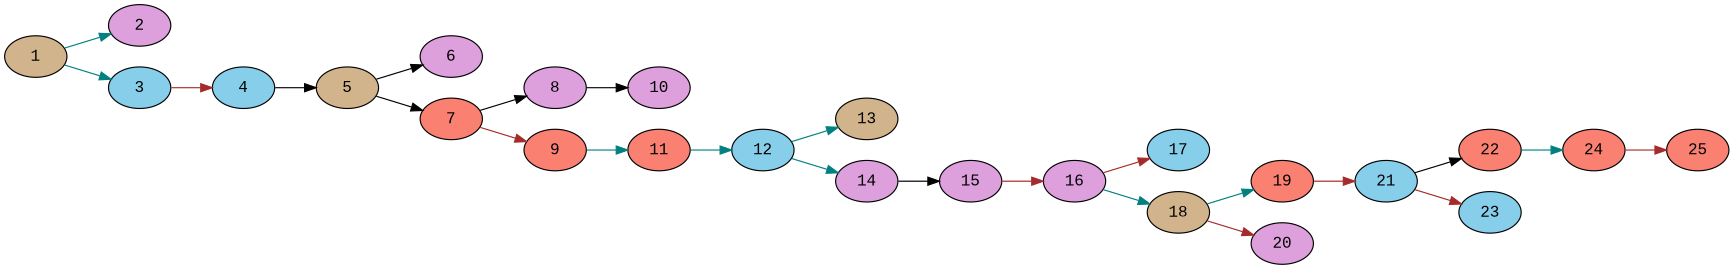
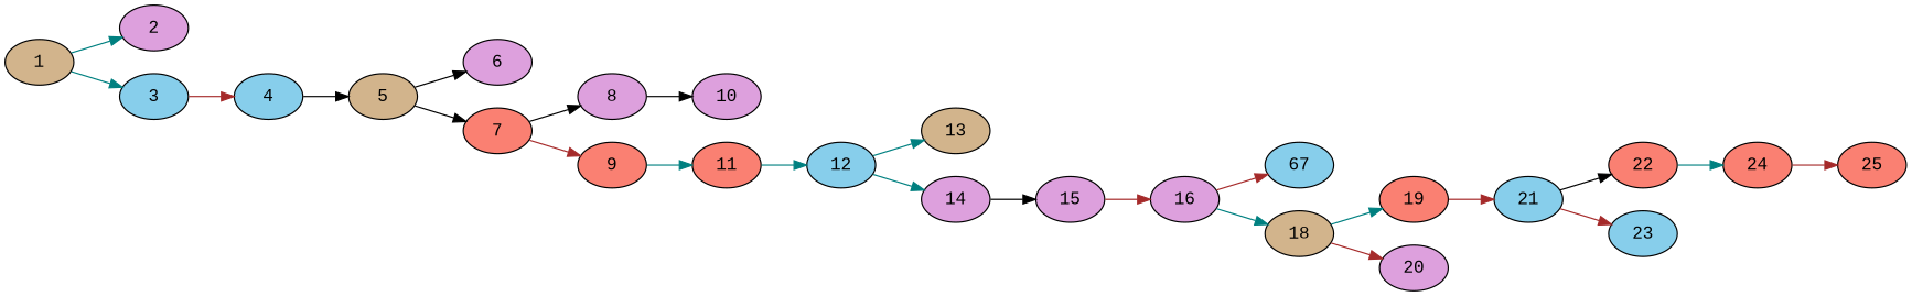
  digraph {
    fontname="Liberation Mono"
    rankdir=LR
    node [alpha=0.01 fillcolor=plum fontname="Liberation Mono" style=filled]
    edge [color=teal fontname="Liberation Mono"]
    1 [alpha=0.08 fillcolor=tan]
    2
    3 [alpha=0.20 fillcolor=skyblue]
    4 [alpha=0.13 fillcolor=skyblue]
    5 [alpha=0.07 fillcolor=tan]
    6 [alpha=0.12]
    7 [alpha=0.04 fillcolor=salmon]
    8 [alpha=0.19]
    9 [alpha=0.18 fillcolor=salmon]
    10 [alpha=0.02]
    11 [alpha=0.16 fillcolor=salmon]
    12 [alpha=0.10 fillcolor=skyblue]
    13 [alpha=0.03 fillcolor=tan]
    14 [alpha=0.04]
    15 [alpha=0.11]
    16 [alpha=0.06]
-   17 [fillcolor=skyblue]
+   17 [fillcolor=skyblue label=67]
    18 [alpha=0.16 fillcolor=tan]
    19 [alpha=0.18 fillcolor=salmon]
    20
    21 [alpha=0.11 fillcolor=skyblue]
    22 [alpha=0.07 fillcolor=salmon]
    23 [alpha=0.10 fillcolor=skyblue]
    24 [alpha=0.09 fillcolor=salmon]
    25 [alpha=0.09 fillcolor=salmon]
    1 -> 2
    1 -> 3
    3 -> 4 [color=brown]
    4 -> 5 [color=black]
    5 -> 6 [color=black]
    5 -> 7 [color=black]
    7 -> 8 [color=black]
    7 -> 9 [color=brown]
    8 -> 10 [color=black]
    9 -> 11
    11 -> 12
    12 -> 13
    12 -> 14
    14 -> 15 [color=black]
    15 -> 16 [color=brown]
    16 -> 17 [color=brown]
    16 -> 18
    18 -> 19
    18 -> 20 [color=brown]
    19 -> 21 [color=brown]
    21 -> 22 [color=black]
    21 -> 23 [color=brown]
    22 -> 24
    24 -> 25 [color=brown]
  }
